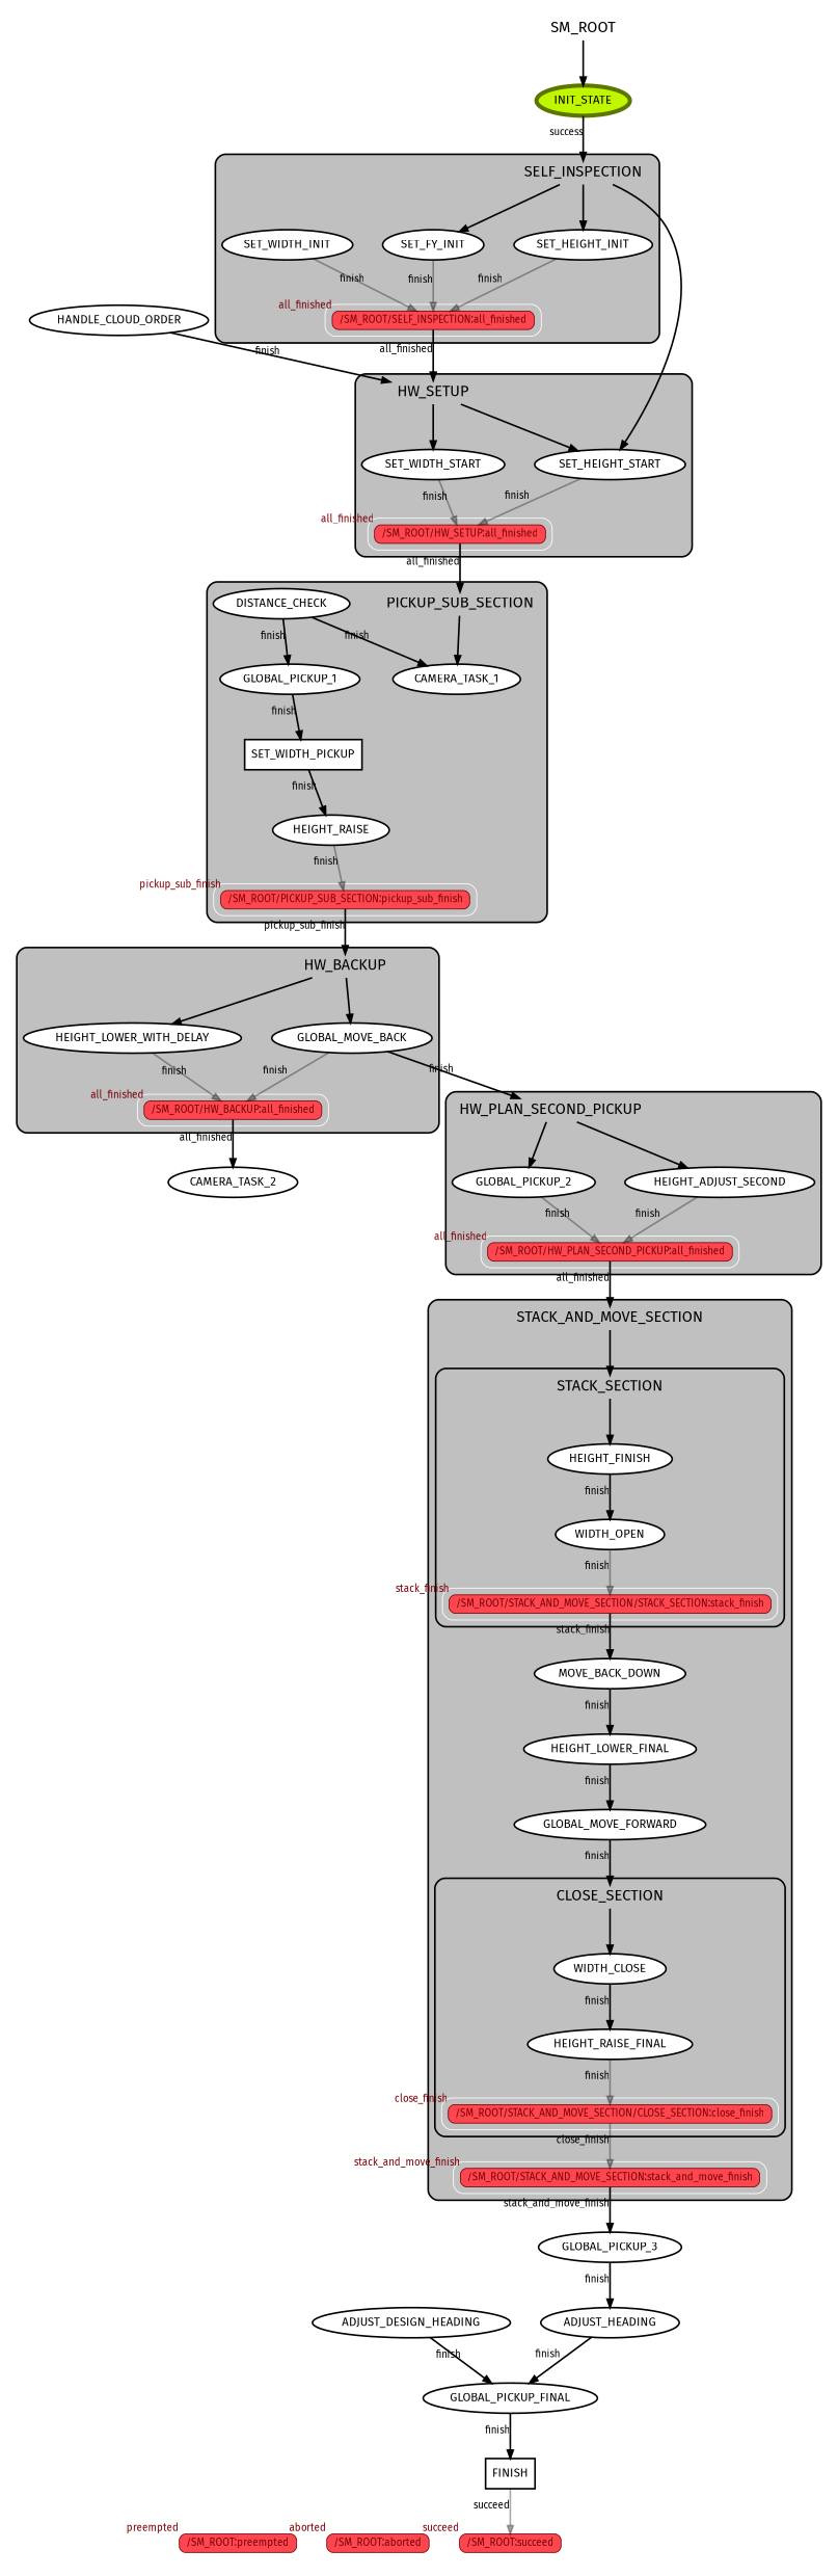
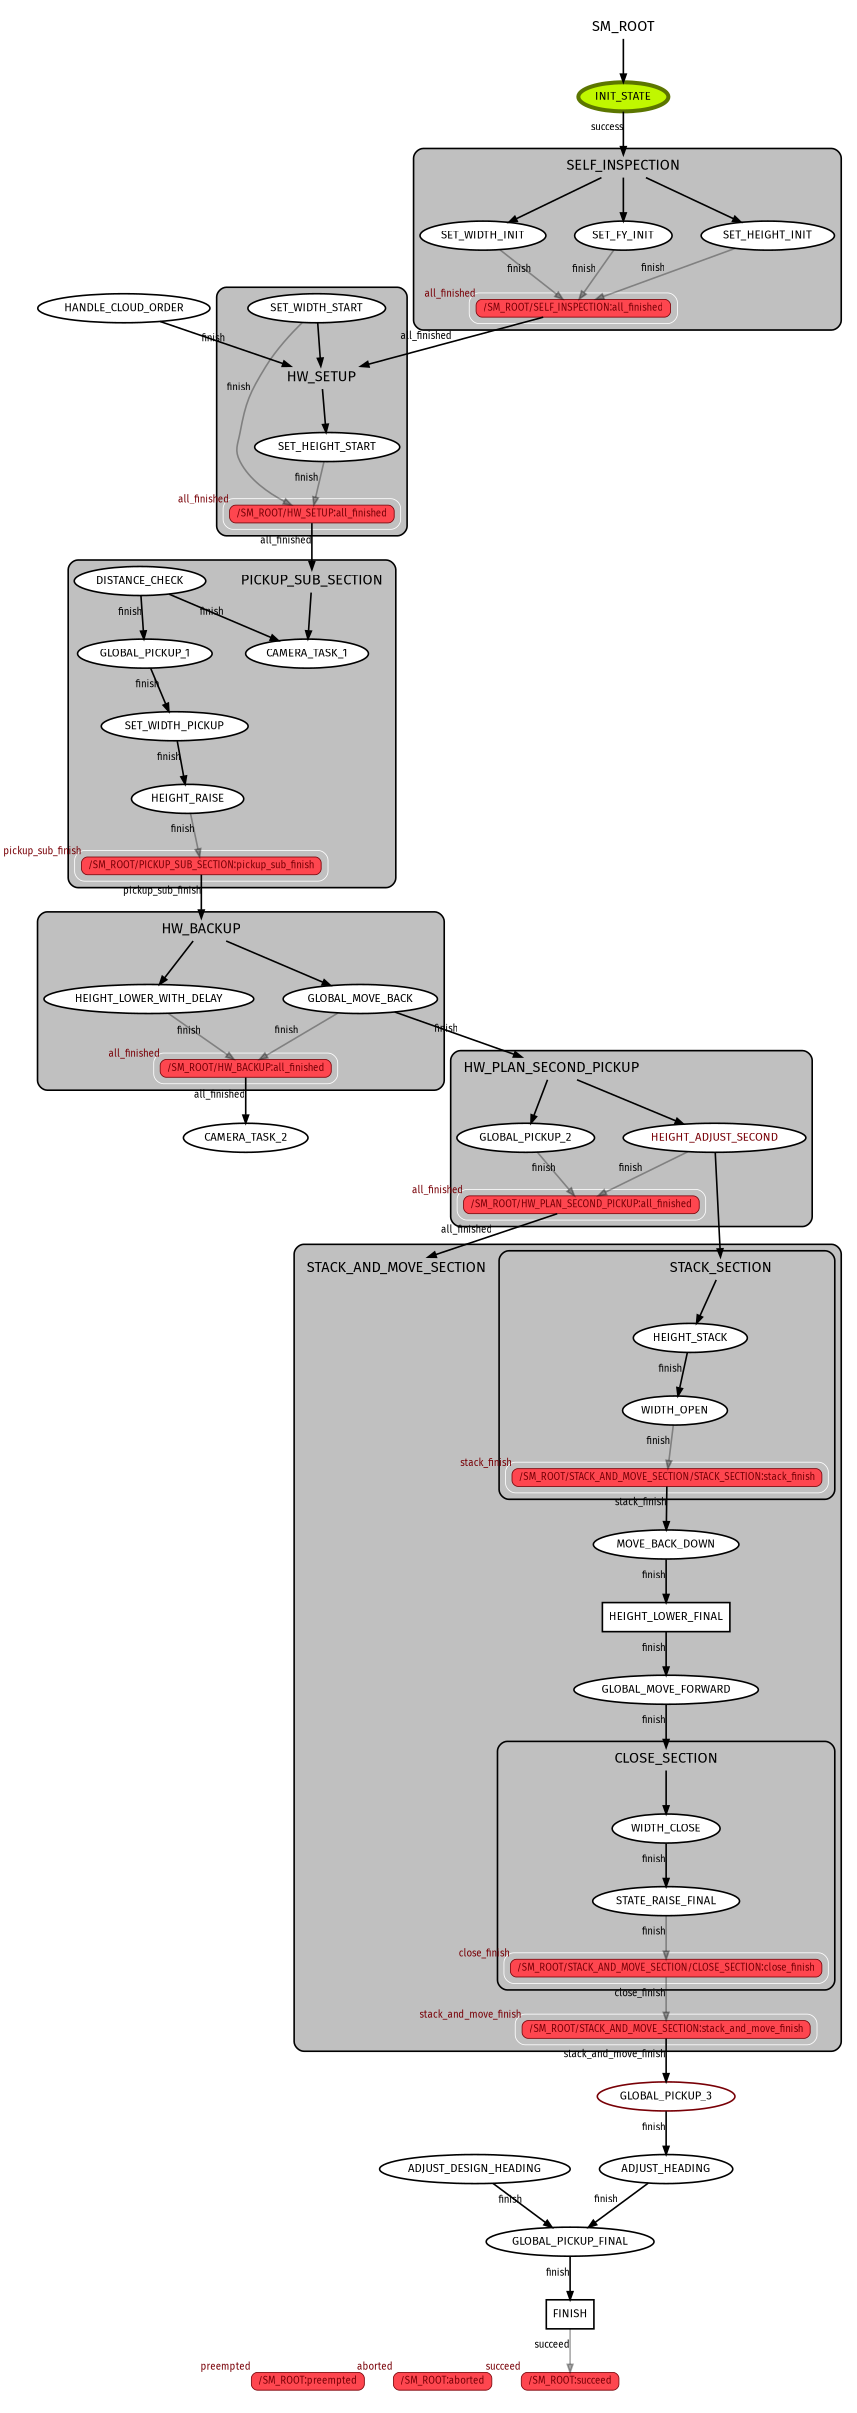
  digraph {
    clusterrank=local
    compound=true
    fontname="Fira Sans"
    labeljust=l
    mclimit=5
    minlen=2
    nodesep=0.5
    outputmode=nodesfirst
    ranksep=0.75
    node [color="#000000FF" fillcolor="#FFFFFFFF" fontname="Fira Sans" style="filled,setlinewidth(2)"]
    edge [fontname="Fira Sans" fontsize=12 style="setlinewidth(2)" xlabel=finish]
    "/SM_ROOT:succeed" [color="#780006" fillcolor="#FE464f" fontcolor="#780006" fontsize=12 height=0.3 shape=box style="filled,rounded" xlabel=succeed]
    "/SM_ROOT:aborted" [color="#780006" fillcolor="#FE464f" fontcolor="#780006" fontsize=12 height=0.3 shape=box style="filled,rounded" xlabel=aborted]
    "/SM_ROOT:preempted" [color="#780006" fillcolor="#FE464f" fontcolor="#780006" fontsize=12 height=0.3 shape=box style="filled,rounded" xlabel=preempted]
    "/SM_ROOT/SELF_INSPECTION:all_finished" [color="#780006" fillcolor="#FE464f" fontcolor="#780006" fontsize=12 height=0.3 shape=box style="filled,rounded" xlabel=all_finished]
    n5 [color=gray fontsize=18 fontweight=18 height=0.01 label=SELF_INSPECTION rank=min shape=plaintext fillcolor="" style=""]
    n6 [label=SET_WIDTH_INIT]
    n7 [label=SET_FY_INIT]
    n8 [label=SET_HEIGHT_INIT]
    "/SM_ROOT/HW_SETUP:all_finished" [color="#780006" fillcolor="#FE464f" fontcolor="#780006" fontsize=12 height=0.3 shape=box style="filled,rounded" xlabel=all_finished]
    n10 [color=gray fontsize=18 fontweight=18 height=0.01 label=HW_SETUP rank=min shape=plaintext fillcolor="" style=""]
    n11 [label=SET_WIDTH_START]
    n12 [label=SET_HEIGHT_START]
    "/SM_ROOT/PICKUP_SUB_SECTION:pickup_sub_finish" [color="#780006" fillcolor="#FE464f" fontcolor="#780006" fontsize=12 height=0.3 shape=box style="filled,rounded" xlabel=pickup_sub_finish]
    n14 [color=gray fontsize=18 fontweight=18 height=0.01 label=PICKUP_SUB_SECTION rank=min shape=plaintext fillcolor="" style=""]
    n15 [label=CAMERA_TASK_1]
    n16 [label=DISTANCE_CHECK]
    n17 [label=GLOBAL_PICKUP_1]
-   n18 [label=SET_WIDTH_PICKUP shape=box]
+   n18 [label=SET_WIDTH_PICKUP]
    n19 [label=HEIGHT_RAISE]
    "/SM_ROOT/HW_BACKUP:all_finished" [color="#780006" fillcolor="#FE464f" fontcolor="#780006" fontsize=12 height=0.3 shape=box style="filled,rounded" xlabel=all_finished]
    n21 [color=gray fontsize=18 fontweight=18 height=0.01 label=HW_BACKUP rank=min shape=plaintext fillcolor="" style=""]
    n22 [label=GLOBAL_MOVE_BACK]
    n23 [label=HEIGHT_LOWER_WITH_DELAY]
    "/SM_ROOT/HW_PLAN_SECOND_PICKUP:all_finished" [color="#780006" fillcolor="#FE464f" fontcolor="#780006" fontsize=12 height=0.3 shape=box style="filled,rounded" xlabel=all_finished]
    n25 [color=gray fontsize=18 fontweight=18 height=0.01 label=HW_PLAN_SECOND_PICKUP rank=min shape=plaintext fillcolor="" style=""]
    n26 [label=GLOBAL_PICKUP_2]
-   n27 [label=HEIGHT_ADJUST_SECOND]
+   n27 [label=HEIGHT_ADJUST_SECOND fontcolor="#780006"]
    "/SM_ROOT/STACK_AND_MOVE_SECTION:stack_and_move_finish" [color="#780006" fillcolor="#FE464f" fontcolor="#780006" fontsize=12 height=0.3 shape=box style="filled,rounded" xlabel=stack_and_move_finish]
    "/SM_ROOT/STACK_AND_MOVE_SECTION/STACK_SECTION:stack_finish" [color="#780006" fillcolor="#FE464f" fontcolor="#780006" fontsize=12 height=0.3 shape=box style="filled,rounded" xlabel=stack_finish]
    n30 [color=gray fontsize=18 fontweight=18 height=0.01 label=STACK_SECTION rank=min shape=plaintext fillcolor="" style=""]
-   n31 [label=HEIGHT_FINISH]
+   n31 [label=HEIGHT_STACK]
    n32 [label=WIDTH_OPEN]
    "/SM_ROOT/STACK_AND_MOVE_SECTION/CLOSE_SECTION:close_finish" [color="#780006" fillcolor="#FE464f" fontcolor="#780006" fontsize=12 height=0.3 shape=box style="filled,rounded" xlabel=close_finish]
    n34 [color=gray fontsize=18 fontweight=18 height=0.01 label=CLOSE_SECTION rank=min shape=plaintext fillcolor="" style=""]
    n35 [label=WIDTH_CLOSE]
-   n36 [label=HEIGHT_RAISE_FINAL]
+   n36 [label=STATE_RAISE_FINAL]
    n37 [color=gray fontsize=18 fontweight=18 height=0.01 label=STACK_AND_MOVE_SECTION rank=min shape=plaintext fillcolor="" style=""]
    n38 [label=MOVE_BACK_DOWN]
-   n39 [label=HEIGHT_LOWER_FINAL]
+   n39 [label=HEIGHT_LOWER_FINAL shape=box]
    n40 [label=GLOBAL_MOVE_FORWARD]
    n41 [color=gray fontsize=18 fontweight=18 height=0.01 label=SM_ROOT rank=min shape=plaintext fillcolor="" style=""]
    n42 [color="#5C7600FF" fillcolor="#C0F700FF" label=INIT_STATE style="filled,setlinewidth(5)"]
    n43 [label=HANDLE_CLOUD_ORDER]
    n44 [label=CAMERA_TASK_2]
-   n45 [label=GLOBAL_PICKUP_3]
+   n45 [color="#780006" label=GLOBAL_PICKUP_3]
    n46 [label=ADJUST_HEADING]
    n47 [label=GLOBAL_PICKUP_FINAL]
    n48 [label=ADJUST_DESIGN_HEADING]
    n49 [label=FINISH shape=box]
    subgraph cluster_1 {
      color="#00000000"
      fillcolor="#0000000F"
      n41
      n42
      n43
      n44
      n45
      n46
      n47
      n48
      n49
      subgraph cluster_2 {
        color="#FFFFFFFF"
        fillcolor="#FFFFFF00"
        rank=sink
        style="rounded,filled"
        "/SM_ROOT:succeed"
        "/SM_ROOT:aborted"
        "/SM_ROOT:preempted"
      }
      subgraph cluster_3 {
        color="#000000FF"
        fillcolor=gray
        style="filled,setlinewidth(2),rounded"
        n5
        n6
        n7
        n8
        subgraph cluster_4 {
          color="#FFFFFFFF"
          fillcolor="#FFFFFF00"
          rank=sink
          style="rounded,filled"
          "/SM_ROOT/SELF_INSPECTION:all_finished"
        }
      }
      subgraph cluster_5 {
        color="#000000FF"
        fillcolor=gray
        style="filled,setlinewidth(2),rounded"
        n10
        n11
        n12
        subgraph cluster_6 {
          color="#FFFFFFFF"
          fillcolor="#FFFFFF00"
          rank=sink
          style="rounded,filled"
          "/SM_ROOT/HW_SETUP:all_finished"
        }
      }
      subgraph cluster_7 {
        color="#000000FF"
        fillcolor=gray
        style="filled,setlinewidth(2),rounded"
        n14
        n15
        n16
        n17
        n18
        n19
        subgraph cluster_8 {
          color="#FFFFFFFF"
          fillcolor="#FFFFFF00"
          rank=sink
          style="rounded,filled"
          "/SM_ROOT/PICKUP_SUB_SECTION:pickup_sub_finish"
        }
      }
      subgraph cluster_9 {
        color="#000000FF"
        fillcolor=gray
        style="filled,setlinewidth(2),rounded"
        n21
        n22
        n23
        subgraph cluster_10 {
          color="#FFFFFFFF"
          fillcolor="#FFFFFF00"
          rank=sink
          style="rounded,filled"
          "/SM_ROOT/HW_BACKUP:all_finished"
        }
      }
      subgraph cluster_11 {
        color="#000000FF"
        fillcolor=gray
        style="filled,setlinewidth(2),rounded"
        n25
        n26
        n27
        subgraph cluster_12 {
          color="#FFFFFFFF"
          fillcolor="#FFFFFF00"
          rank=sink
          style="rounded,filled"
          "/SM_ROOT/HW_PLAN_SECOND_PICKUP:all_finished"
        }
      }
      subgraph cluster_13 {
        color="#000000FF"
        fillcolor=gray
        style="filled,setlinewidth(2),rounded"
        n37
        n38
        n39
        n40
        subgraph cluster_14 {
          color="#FFFFFFFF"
          fillcolor="#FFFFFF00"
          rank=sink
          style="rounded,filled"
          "/SM_ROOT/STACK_AND_MOVE_SECTION:stack_and_move_finish"
        }
        subgraph cluster_15 {
          color="#000000FF"
          fillcolor=gray
          style="filled,setlinewidth(2),rounded"
          n30
          n31
          n32
          subgraph cluster_16 {
            color="#FFFFFFFF"
            fillcolor="#FFFFFF00"
            rank=sink
            style="rounded,filled"
            "/SM_ROOT/STACK_AND_MOVE_SECTION/STACK_SECTION:stack_finish"
          }
        }
        subgraph cluster_17 {
          color="#000000FF"
          fillcolor=gray
          style="filled,setlinewidth(2),rounded"
          n34
          n35
          n36
          subgraph cluster_18 {
            color="#FFFFFFFF"
            fillcolor="#FFFFFF00"
            rank=sink
            style="rounded,filled"
            "/SM_ROOT/STACK_AND_MOVE_SECTION/CLOSE_SECTION:close_finish"
          }
        }
      }
    }
    "/SM_ROOT/SELF_INSPECTION:all_finished" -> n10 [xlabel=all_finished]
-   n5 -> n12 [xlabel=""]
+   n5 -> n6 [xlabel=""]
    n5 -> n7 [xlabel=""]
    n5 -> n8 [xlabel=""]
    n6 -> "/SM_ROOT/SELF_INSPECTION:all_finished" [color="#00000055"]
    n7 -> "/SM_ROOT/SELF_INSPECTION:all_finished" [color="#00000055"]
    n8 -> "/SM_ROOT/SELF_INSPECTION:all_finished" [color="#00000055"]
    "/SM_ROOT/HW_SETUP:all_finished" -> n14 [xlabel=all_finished]
-   n10 -> n11 [xlabel=""]
+   n11 -> n10 [xlabel=""]
    n10 -> n12 [xlabel=""]
    n11 -> "/SM_ROOT/HW_SETUP:all_finished" [color="#00000055"]
    n12 -> "/SM_ROOT/HW_SETUP:all_finished" [color="#00000055"]
    "/SM_ROOT/PICKUP_SUB_SECTION:pickup_sub_finish" -> n21 [xlabel=pickup_sub_finish]
    n14 -> n15 [xlabel=""]
    n16 -> n15
    n16 -> n17
    n17 -> n18
    n18 -> n19
    n19 -> "/SM_ROOT/PICKUP_SUB_SECTION:pickup_sub_finish" [color="#00000055"]
    "/SM_ROOT/HW_BACKUP:all_finished" -> n44 [xlabel=all_finished]
    n21 -> n22 [xlabel=""]
    n21 -> n23 [xlabel=""]
    n22 -> "/SM_ROOT/HW_BACKUP:all_finished" [color="#00000055"]
    n22 -> n25
    n23 -> "/SM_ROOT/HW_BACKUP:all_finished" [color="#00000055"]
    "/SM_ROOT/HW_PLAN_SECOND_PICKUP:all_finished" -> n37 [xlabel=all_finished]
    n25 -> n26 [xlabel=""]
    n25 -> n27 [xlabel=""]
    n26 -> "/SM_ROOT/HW_PLAN_SECOND_PICKUP:all_finished" [color="#00000055"]
    n27 -> "/SM_ROOT/HW_PLAN_SECOND_PICKUP:all_finished" [color="#00000055"]
    "/SM_ROOT/STACK_AND_MOVE_SECTION:stack_and_move_finish" -> n45 [xlabel=stack_and_move_finish]
    "/SM_ROOT/STACK_AND_MOVE_SECTION/STACK_SECTION:stack_finish" -> n38 [xlabel=stack_finish]
    n30 -> n31 [xlabel=""]
    n31 -> n32
    n32 -> "/SM_ROOT/STACK_AND_MOVE_SECTION/STACK_SECTION:stack_finish" [color="#00000055"]
    "/SM_ROOT/STACK_AND_MOVE_SECTION/CLOSE_SECTION:close_finish" -> "/SM_ROOT/STACK_AND_MOVE_SECTION:stack_and_move_finish" [color="#00000055" xlabel=close_finish]
    n34 -> n35 [xlabel=""]
    n35 -> n36
    n36 -> "/SM_ROOT/STACK_AND_MOVE_SECTION/CLOSE_SECTION:close_finish" [color="#00000055"]
-   n37 -> n30 [xlabel=""]
+   n27 -> n30 [xlabel=""]
    n38 -> n39
    n39 -> n40
    n40 -> n34
    n41 -> n42 [xlabel=""]
    n42 -> n5 [xlabel=success]
    n43 -> n10
    n45 -> n46
    n46 -> n47
    n47 -> n49
    n48 -> n47
    n49 -> "/SM_ROOT:succeed" [color="#00000055" xlabel=succeed]
  }
